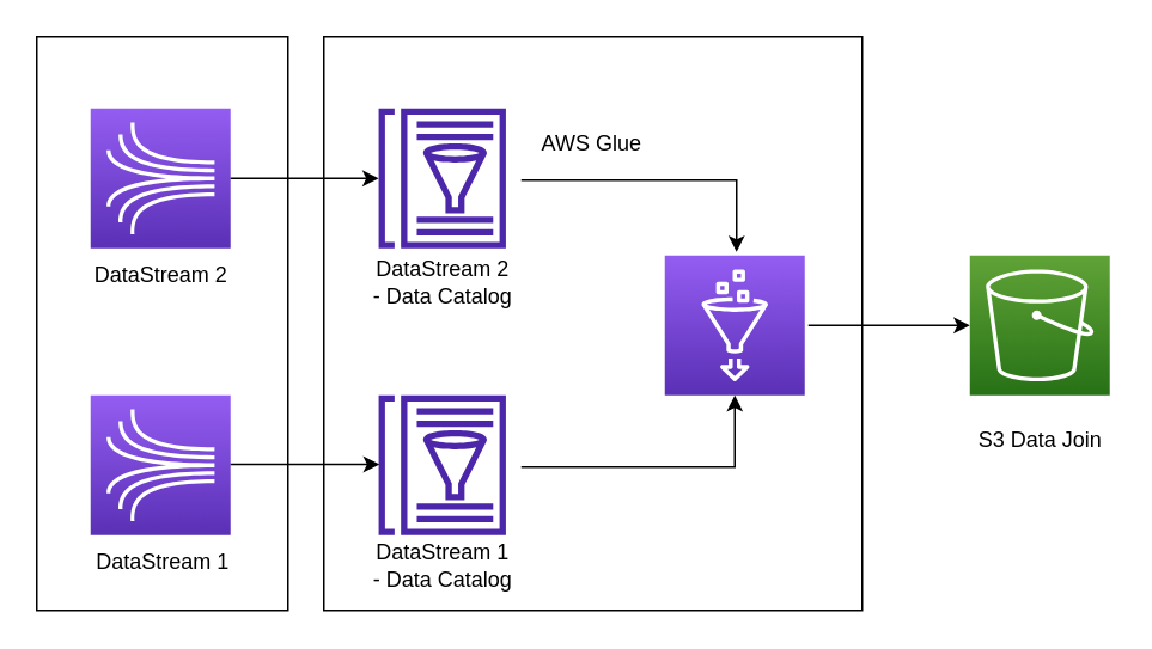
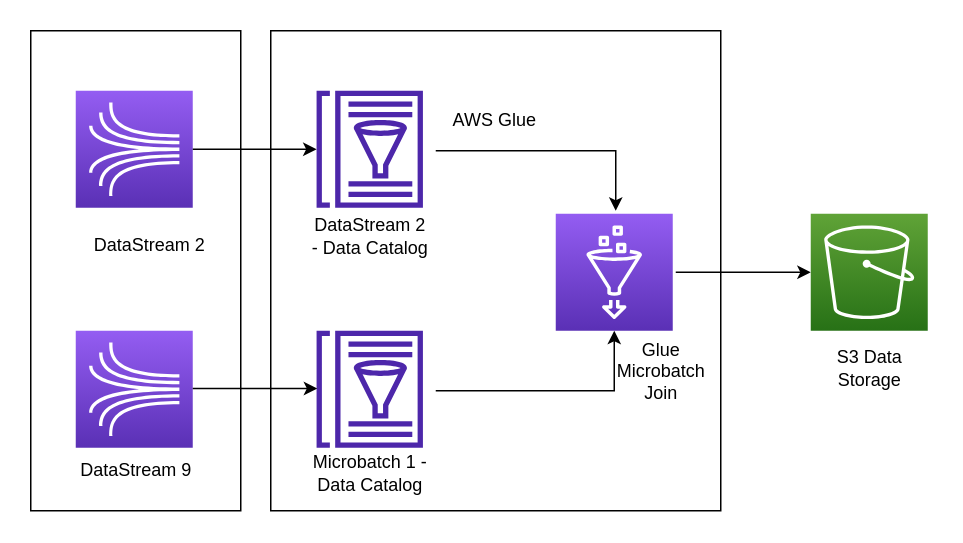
  <mxCell id="0" />
  <mxCell id="1" parent="0" />
  <mxCell id="2" value="" style="rounded=0;whiteSpace=wrap;html=1;" vertex="1" parent="1"><mxGeometry x="20" y="20" width="140" height="320" as="geometry" /></mxCell>
  <mxCell id="3" value="" style="rounded=0;whiteSpace=wrap;html=1;" vertex="1" parent="1"><mxGeometry x="180" y="20" width="300" height="320" as="geometry" /></mxCell>
  <mxCell id="4" value="" style="sketch=0;points=[[0,0,0],[0.25,0,0],[0.5,0,0],[0.75,0,0],[1,0,0],[0,1,0],[0.25,1,0],[0.5,1,0],[0.75,1,0],[1,1,0],[0,0.25,0],[0,0.5,0],[0,0.75,0],[1,0.25,0],[1,0.5,0],[1,0.75,0]];outlineConnect=0;fontColor=#232F3E;gradientColor=#945DF2;gradientDirection=north;fillColor=#5A30B5;strokeColor=#ffffff;dashed=0;verticalLabelPosition=bottom;verticalAlign=top;align=center;html=1;fontSize=12;fontStyle=0;aspect=fixed;shape=mxgraph.aws4.resourceIcon;resIcon=mxgraph.aws4.kinesis;" parent="1" vertex="1"><mxGeometry x="50" y="60" width="78" height="78" as="geometry" /></mxCell>
  <mxCell id="5" value="" style="sketch=0;points=[[0,0,0],[0.25,0,0],[0.5,0,0],[0.75,0,0],[1,0,0],[0,1,0],[0.25,1,0],[0.5,1,0],[0.75,1,0],[1,1,0],[0,0.25,0],[0,0.5,0],[0,0.75,0],[1,0.25,0],[1,0.5,0],[1,0.75,0]];outlineConnect=0;fontColor=#232F3E;gradientColor=#945DF2;gradientDirection=north;fillColor=#5A30B5;strokeColor=#ffffff;dashed=0;verticalLabelPosition=bottom;verticalAlign=top;align=center;html=1;fontSize=12;fontStyle=0;aspect=fixed;shape=mxgraph.aws4.resourceIcon;resIcon=mxgraph.aws4.kinesis;" parent="1" vertex="1"><mxGeometry x="50" y="220" width="78" height="78" as="geometry" /></mxCell>
  <mxCell id="6" value="" style="sketch=0;outlineConnect=0;fontColor=#232F3E;gradientColor=none;fillColor=#4D27AA;strokeColor=none;dashed=0;verticalLabelPosition=bottom;verticalAlign=top;align=center;html=1;fontSize=12;fontStyle=0;aspect=fixed;pointerEvents=1;shape=mxgraph.aws4.glue_data_catalog;" parent="1" vertex="1"><mxGeometry x="210" y="60" width="72" height="78" as="geometry" /></mxCell>
  <mxCell id="7" value="" style="sketch=0;outlineConnect=0;fontColor=#232F3E;gradientColor=none;fillColor=#4D27AA;strokeColor=none;dashed=0;verticalLabelPosition=bottom;verticalAlign=top;align=center;html=1;fontSize=12;fontStyle=0;aspect=fixed;pointerEvents=1;shape=mxgraph.aws4.glue_data_catalog;" parent="1" vertex="1"><mxGeometry x="210" y="220" width="72" height="78" as="geometry" /></mxCell>
  <mxCell id="8" value="" style="sketch=0;points=[[0,0,0],[0.25,0,0],[0.5,0,0],[0.75,0,0],[1,0,0],[0,1,0],[0.25,1,0],[0.5,1,0],[0.75,1,0],[1,1,0],[0,0.25,0],[0,0.5,0],[0,0.75,0],[1,0.25,0],[1,0.5,0],[1,0.75,0]];outlineConnect=0;fontColor=#232F3E;gradientColor=#945DF2;gradientDirection=north;fillColor=#5A30B5;strokeColor=#ffffff;dashed=0;verticalLabelPosition=bottom;verticalAlign=top;align=center;html=1;fontSize=12;fontStyle=0;aspect=fixed;shape=mxgraph.aws4.resourceIcon;resIcon=mxgraph.aws4.glue;" parent="1" vertex="1"><mxGeometry x="370" y="142" width="78" height="78" as="geometry" /></mxCell>
  <mxCell id="9" value="" style="endArrow=classic;html=1;rounded=0;exitX=1;exitY=0.5;exitDx=0;exitDy=0;exitPerimeter=0;" edge="1" parent="1" source="4" target="6"><mxGeometry width="50" height="50" relative="1" as="geometry"><mxPoint x="320" y="280" as="sourcePoint" /><mxPoint x="370" y="230" as="targetPoint" /></mxGeometry></mxCell>
  <mxCell id="10" value="" style="endArrow=classic;html=1;rounded=0;" edge="1" parent="1"><mxGeometry width="50" height="50" relative="1" as="geometry"><mxPoint x="290" y="100" as="sourcePoint" /><mxPoint x="410" y="140" as="targetPoint" /><Array as="points"><mxPoint x="350" y="100" /><mxPoint x="410" y="100" /></Array></mxGeometry></mxCell>
  <mxCell id="11" value="" style="endArrow=classic;html=1;rounded=0;exitX=1;exitY=0.5;exitDx=0;exitDy=0;exitPerimeter=0;" edge="1" parent="1"><mxGeometry width="50" height="50" relative="1" as="geometry"><mxPoint x="128" y="258.5" as="sourcePoint" /><mxPoint x="211" y="258.5" as="targetPoint" /></mxGeometry></mxCell>
  <mxCell id="12" value="" style="endArrow=classic;html=1;rounded=0;entryX=0.5;entryY=1;entryDx=0;entryDy=0;entryPerimeter=0;" edge="1" parent="1" target="8"><mxGeometry width="50" height="50" relative="1" as="geometry"><mxPoint x="290" y="260" as="sourcePoint" /><mxPoint x="370" y="230" as="targetPoint" /><Array as="points"><mxPoint x="409" y="260" /></Array></mxGeometry></mxCell>
  <mxCell id="13" value="" style="endArrow=classic;html=1;rounded=0;entryX=0;entryY=0.5;entryDx=0;entryDy=0;" edge="1" parent="1"><mxGeometry width="50" height="50" relative="1" as="geometry"><mxPoint x="450" y="181" as="sourcePoint" /><mxPoint x="540" y="181" as="targetPoint" /></mxGeometry></mxCell>
- <mxCell id="14" value="DataStream 1" style="text;html=1;strokeColor=none;fillColor=none;align=center;verticalAlign=middle;whiteSpace=wrap;rounded=0;" vertex="1" parent="1"><mxGeometry x="50" y="298" width="81" height="30" as="geometry" /></mxCell>
- <mxCell id="15" value="DataStream 2" style="text;html=1;strokeColor=none;fillColor=none;align=center;verticalAlign=middle;whiteSpace=wrap;rounded=0;" vertex="1" parent="1"><mxGeometry x="48.5" y="138" width="81" height="30" as="geometry" /></mxCell>
+ <mxCell id="14" value="DataStream 9" style="text;html=1;strokeColor=none;fillColor=none;align=center;verticalAlign=middle;whiteSpace=wrap;rounded=0;" vertex="1" parent="1"><mxGeometry x="50" y="298" width="81" height="30" as="geometry" /></mxCell>
+ <mxCell id="15" value="DataStream 2" style="text;html=1;strokeColor=none;fillColor=none;align=center;verticalAlign=middle;whiteSpace=wrap;rounded=0;" vertex="1" parent="1"><mxGeometry x="58.5" y="148" width="81" height="30" as="geometry" /></mxCell>
  <mxCell id="16" value="DataStream 2 - Data Catalog" style="text;html=1;strokeColor=none;fillColor=none;align=center;verticalAlign=middle;whiteSpace=wrap;rounded=0;" vertex="1" parent="1"><mxGeometry x="205.5" y="142" width="81" height="30" as="geometry" /></mxCell>
- <mxCell id="17" value="DataStream 1 - Data Catalog" style="text;html=1;strokeColor=none;fillColor=none;align=center;verticalAlign=middle;whiteSpace=wrap;rounded=0;" vertex="1" parent="1"><mxGeometry x="205.5" y="300" width="81" height="30" as="geometry" /></mxCell>
+ <mxCell id="17" value="Microbatch 1 - Data Catalog" style="text;html=1;strokeColor=none;fillColor=none;align=center;verticalAlign=middle;whiteSpace=wrap;rounded=0;" vertex="1" parent="1"><mxGeometry x="205.5" y="300" width="81" height="30" as="geometry" /></mxCell>
+ <mxCell id="18" value="Glue Microbatch Join" style="text;html=1;strokeColor=none;fillColor=none;align=center;verticalAlign=middle;whiteSpace=wrap;rounded=0;" vertex="1" parent="1"><mxGeometry x="400" y="232" width="81" height="30" as="geometry" /></mxCell>
  <mxCell id="19" value="AWS Glue" style="text;html=1;strokeColor=none;fillColor=none;align=center;verticalAlign=middle;whiteSpace=wrap;rounded=0;" vertex="1" parent="1"><mxGeometry x="289" y="65" width="81" height="30" as="geometry" /></mxCell>
  <mxCell id="20" value="" style="sketch=0;points=[[0,0,0],[0.25,0,0],[0.5,0,0],[0.75,0,0],[1,0,0],[0,1,0],[0.25,1,0],[0.5,1,0],[0.75,1,0],[1,1,0],[0,0.25,0],[0,0.5,0],[0,0.75,0],[1,0.25,0],[1,0.5,0],[1,0.75,0]];outlineConnect=0;fontColor=#232F3E;gradientColor=#60A337;gradientDirection=north;fillColor=#277116;strokeColor=#ffffff;dashed=0;verticalLabelPosition=bottom;verticalAlign=top;align=center;html=1;fontSize=12;fontStyle=0;aspect=fixed;shape=mxgraph.aws4.resourceIcon;resIcon=mxgraph.aws4.s3;" vertex="1" parent="1"><mxGeometry x="540" y="142" width="78" height="78" as="geometry" /></mxCell>
- <mxCell id="21" value="S3 Data Join" style="text;html=1;strokeColor=none;fillColor=none;align=center;verticalAlign=middle;whiteSpace=wrap;rounded=0;" vertex="1" parent="1"><mxGeometry x="538.5" y="230" width="81" height="30" as="geometry" /></mxCell>
+ <mxCell id="21" value="S3 Data Storage" style="text;html=1;strokeColor=none;fillColor=none;align=center;verticalAlign=middle;whiteSpace=wrap;rounded=0;" vertex="1" parent="1"><mxGeometry x="538.5" y="230" width="81" height="30" as="geometry" /></mxCell>
